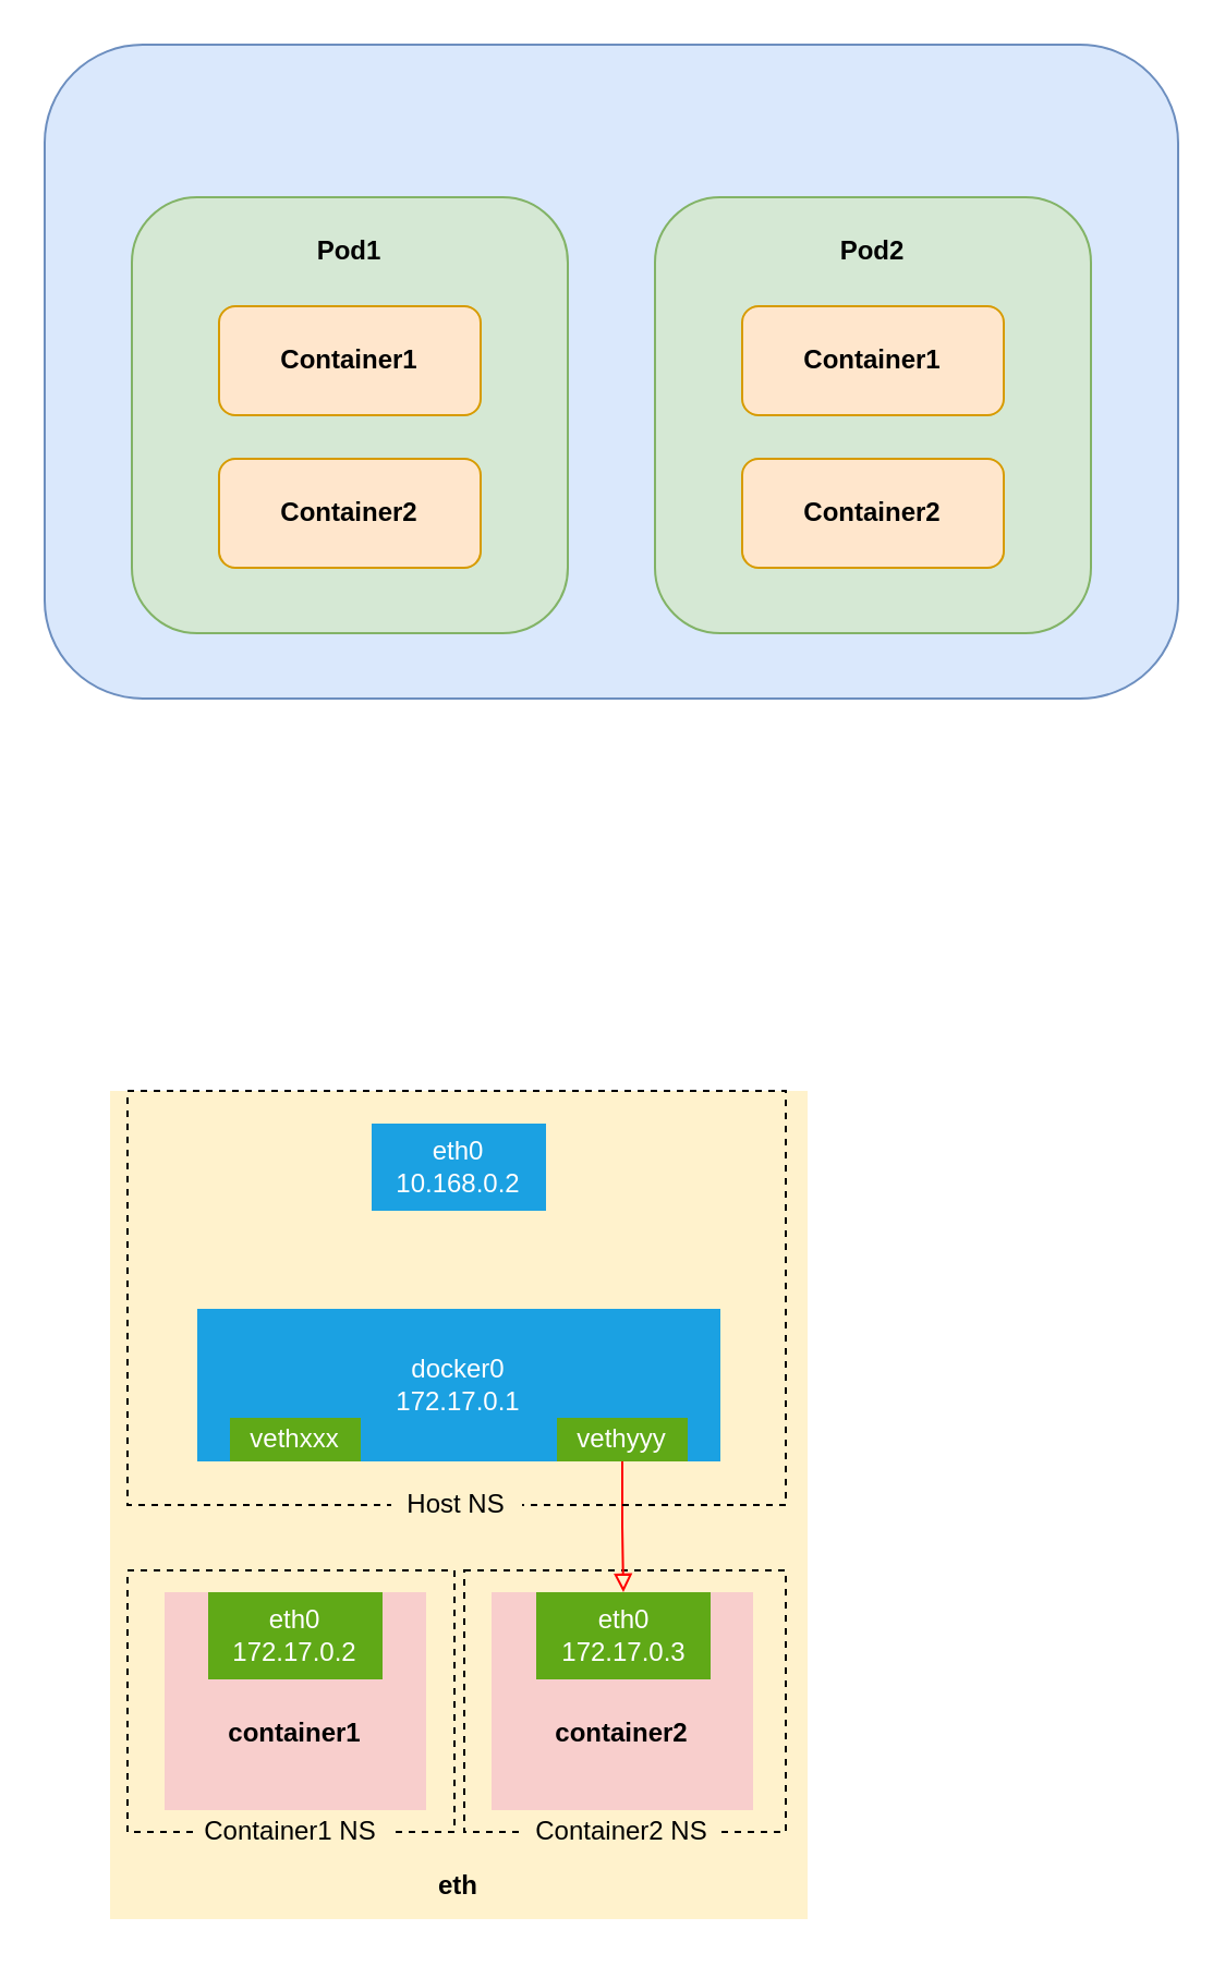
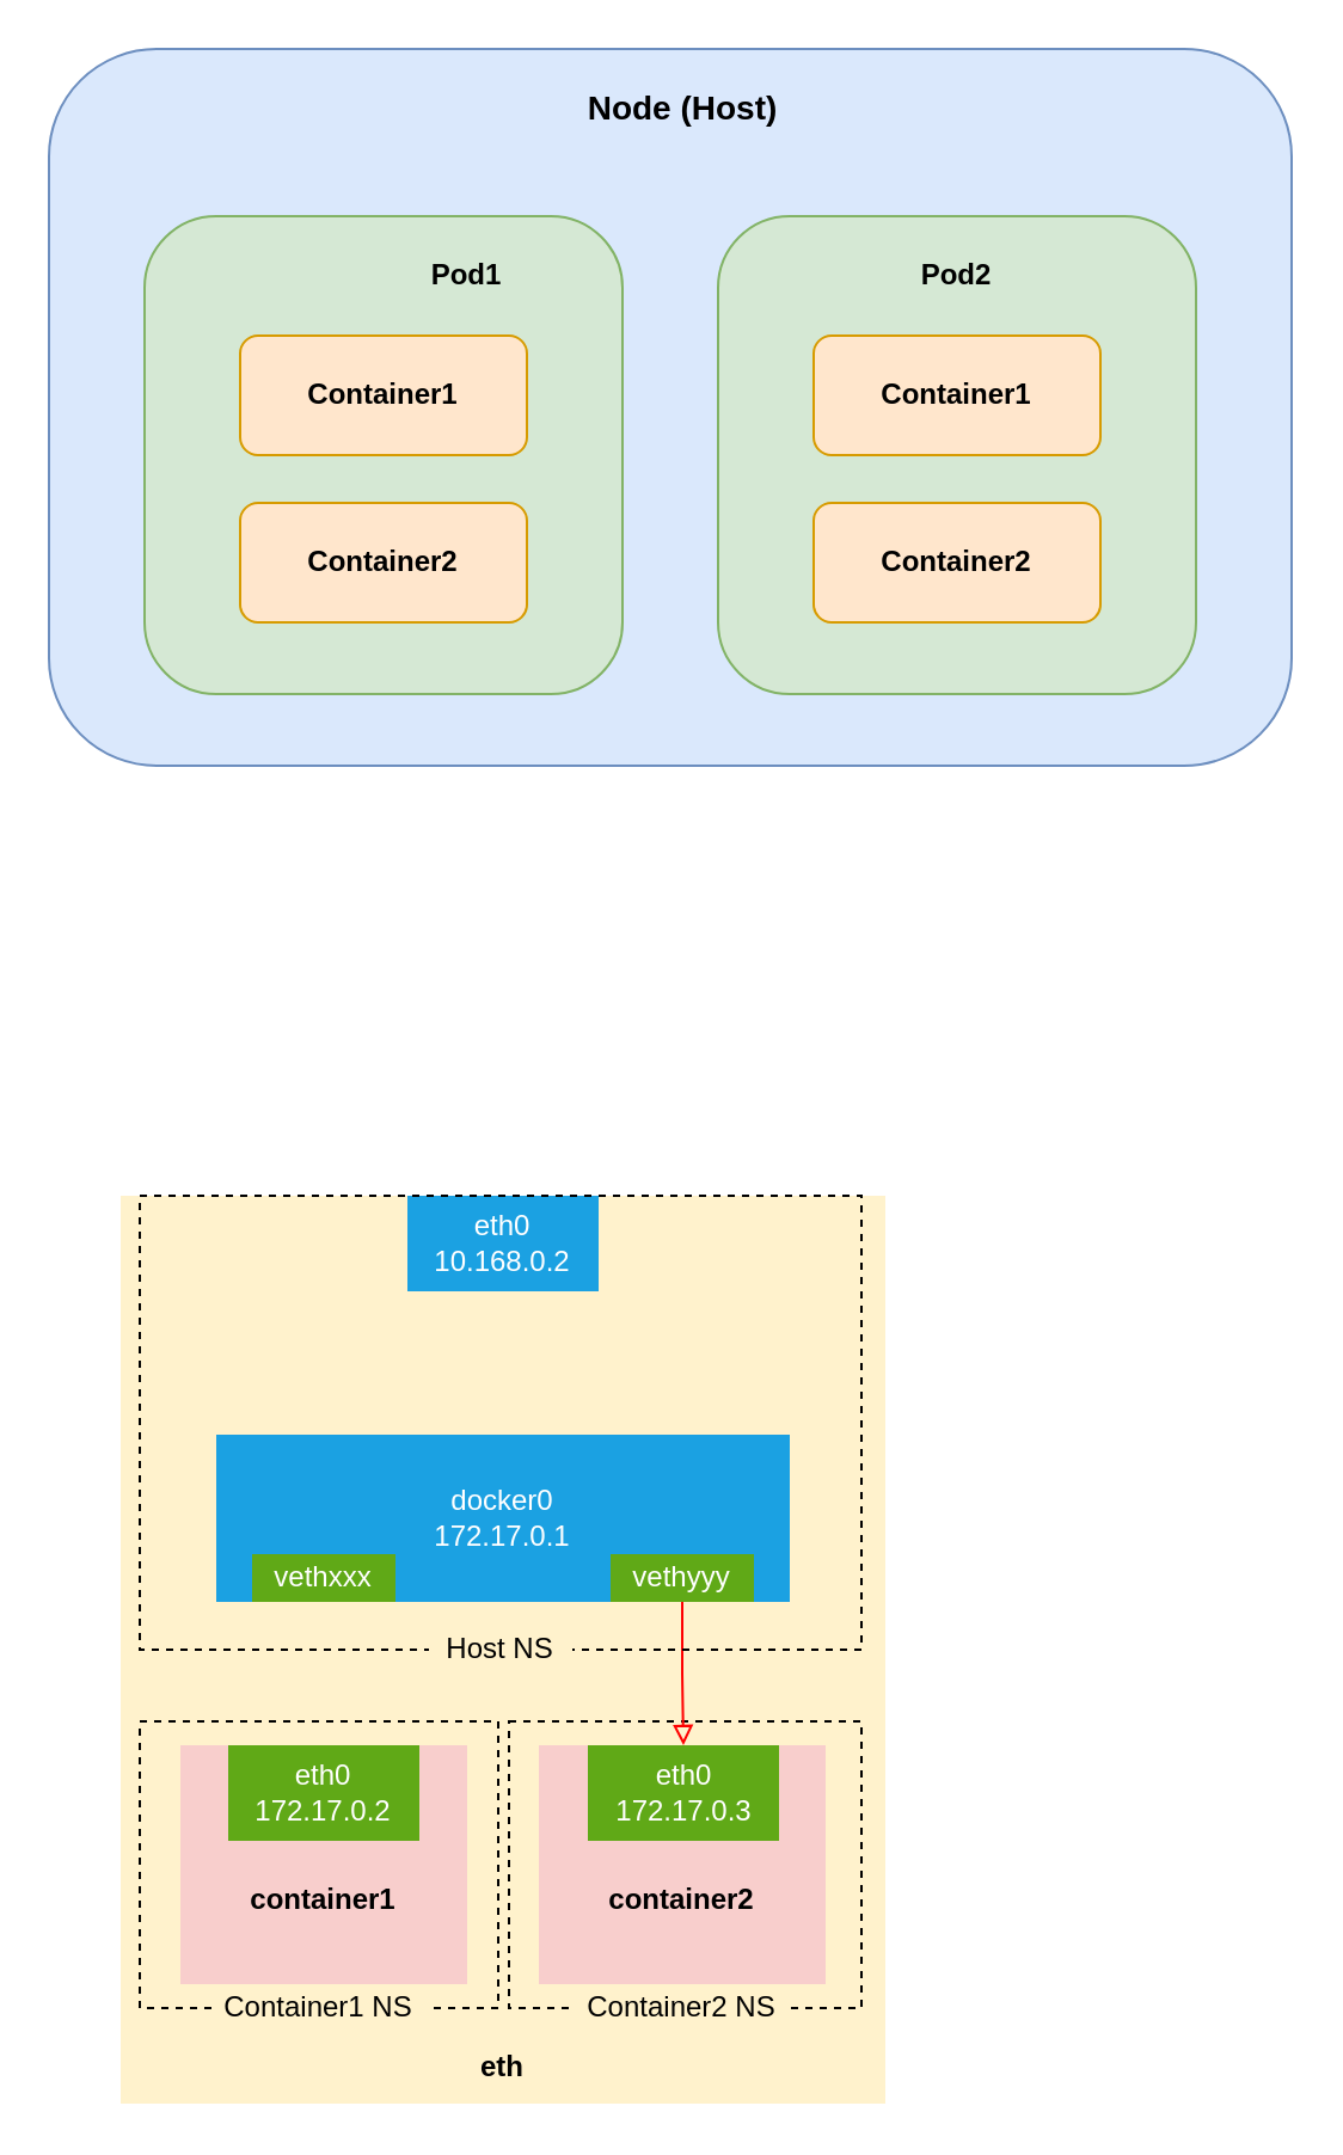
  <mxCell id="0" />
  <mxCell id="1" parent="0" />
  <mxCell id="2" value="" style="rounded=0;whiteSpace=wrap;html=1;fillColor=#fff2cc;strokeColor=none;" vertex="1" parent="1"><mxGeometry x="50" y="500" width="320" height="380" as="geometry" /></mxCell>
  <mxCell id="3" value="" style="rounded=0;whiteSpace=wrap;html=1;fillColor=none;dashed=1;" vertex="1" parent="1"><mxGeometry x="212.5" y="720" width="147.5" height="120" as="geometry" /></mxCell>
  <mxCell id="4" value="Container2 NS" style="text;html=1;strokeColor=none;fillColor=#fff2cc;align=center;verticalAlign=middle;whiteSpace=wrap;rounded=0;" vertex="1" parent="1"><mxGeometry x="240" y="831.5" width="90" height="17" as="geometry" /></mxCell>
  <mxCell id="5" value="" style="rounded=0;whiteSpace=wrap;html=1;fillColor=none;dashed=1;" vertex="1" parent="1"><mxGeometry x="58" y="720" width="150" height="120" as="geometry" /></mxCell>
  <mxCell id="6" value="Container1 NS" style="text;html=1;strokeColor=none;fillColor=#fff2cc;align=center;verticalAlign=middle;whiteSpace=wrap;rounded=0;glass=0;labelBackgroundColor=none;" vertex="1" parent="1"><mxGeometry x="88" y="833" width="90" height="14" as="geometry" /></mxCell>
  <mxCell id="7" value="" style="rounded=1;whiteSpace=wrap;html=1;fillColor=#dae8fc;strokeColor=#6c8ebf;" parent="1" vertex="1"><mxGeometry x="20" y="20" width="520" height="300" as="geometry" /></mxCell>
  <mxCell id="8" value="" style="rounded=1;whiteSpace=wrap;html=1;fillColor=#d5e8d4;strokeColor=#82b366;" parent="1" vertex="1"><mxGeometry x="60" y="90" width="200" height="200" as="geometry" /></mxCell>
  <mxCell id="9" value="Container1" style="rounded=1;whiteSpace=wrap;html=1;fillColor=#ffe6cc;strokeColor=#d79b00;fontStyle=1" parent="1" vertex="1"><mxGeometry x="100" y="140" width="120" height="50" as="geometry" /></mxCell>
  <mxCell id="10" value="Container2" style="rounded=1;whiteSpace=wrap;html=1;fillColor=#ffe6cc;strokeColor=#d79b00;fontStyle=1" parent="1" vertex="1"><mxGeometry x="100" y="210" width="120" height="50" as="geometry" /></mxCell>
- <mxCell id="11" value="Pod1" style="text;html=1;strokeColor=none;fillColor=none;align=center;verticalAlign=middle;whiteSpace=wrap;rounded=0;fontStyle=1" parent="1" vertex="1"><mxGeometry x="130" y="100" width="60" height="30" as="geometry" /></mxCell>
+ <mxCell id="11" value="Pod1" style="text;html=1;strokeColor=none;fillColor=none;align=center;verticalAlign=middle;whiteSpace=wrap;rounded=0;fontStyle=1" parent="1" vertex="1"><mxGeometry x="165" y="100" width="60" height="30" as="geometry" /></mxCell>
+ <mxCell id="12" value="Node (Host)" style="text;html=1;strokeColor=none;fillColor=none;align=center;verticalAlign=middle;whiteSpace=wrap;rounded=0;fontStyle=1;fontSize=14;" parent="1" vertex="1"><mxGeometry x="238" y="30" width="95" height="30" as="geometry" /></mxCell>
  <mxCell id="13" value="" style="rounded=1;whiteSpace=wrap;html=1;fillColor=#d5e8d4;strokeColor=#82b366;" parent="1" vertex="1"><mxGeometry x="300" y="90" width="200" height="200" as="geometry" /></mxCell>
  <mxCell id="14" value="Container1" style="rounded=1;whiteSpace=wrap;html=1;fillColor=#ffe6cc;strokeColor=#d79b00;fontStyle=1" parent="1" vertex="1"><mxGeometry x="340" y="140" width="120" height="50" as="geometry" /></mxCell>
  <mxCell id="15" value="Container2" style="rounded=1;whiteSpace=wrap;html=1;fillColor=#ffe6cc;strokeColor=#d79b00;fontStyle=1" parent="1" vertex="1"><mxGeometry x="340" y="210" width="120" height="50" as="geometry" /></mxCell>
  <mxCell id="16" value="Pod2" style="text;html=1;strokeColor=none;fillColor=none;align=center;verticalAlign=middle;whiteSpace=wrap;rounded=0;fontStyle=1" parent="1" vertex="1"><mxGeometry x="370" y="100" width="60" height="30" as="geometry" /></mxCell>
  <mxCell id="17" value="docker0&lt;br&gt;172.17.0.1" style="rounded=0;whiteSpace=wrap;html=1;fillColor=#1ba1e2;strokeColor=none;fontColor=#ffffff;" vertex="1" parent="1"><mxGeometry x="90" y="600" width="240" height="70" as="geometry" /></mxCell>
- <mxCell id="18" value="eth0&lt;br&gt;10.168.0.2" style="rounded=0;whiteSpace=wrap;html=1;fillColor=#1ba1e2;strokeColor=none;fontColor=#ffffff;" vertex="1" parent="1"><mxGeometry x="170" y="515" width="80" height="40" as="geometry" /></mxCell>
+ <mxCell id="18" value="eth0&lt;br&gt;10.168.0.2" style="rounded=0;whiteSpace=wrap;html=1;fillColor=#1ba1e2;strokeColor=none;fontColor=#ffffff;" vertex="1" parent="1"><mxGeometry x="170" y="500" width="80" height="40" as="geometry" /></mxCell>
  <mxCell id="19" value="" style="rounded=0;whiteSpace=wrap;html=1;fillColor=#f8cecc;strokeColor=none;" vertex="1" parent="1"><mxGeometry x="75" y="730" width="120" height="100" as="geometry" /></mxCell>
  <mxCell id="20" value="" style="rounded=0;whiteSpace=wrap;html=1;fillColor=#f8cecc;strokeColor=none;" vertex="1" parent="1"><mxGeometry x="225" y="730" width="120" height="100" as="geometry" /></mxCell>
  <mxCell id="21" value="&lt;b&gt;eth&lt;/b&gt;" style="text;html=1;strokeColor=none;fillColor=none;align=center;verticalAlign=middle;whiteSpace=wrap;rounded=0;" vertex="1" parent="1"><mxGeometry x="180" y="850" width="60" height="30" as="geometry" /></mxCell>
  <mxCell id="22" value="&lt;b&gt;container1&lt;/b&gt;" style="text;html=1;strokeColor=none;fillColor=none;align=center;verticalAlign=middle;whiteSpace=wrap;rounded=0;" vertex="1" parent="1"><mxGeometry x="105" y="780" width="60" height="30" as="geometry" /></mxCell>
  <mxCell id="23" value="&lt;b&gt;container2&lt;/b&gt;" style="text;html=1;strokeColor=none;fillColor=none;align=center;verticalAlign=middle;whiteSpace=wrap;rounded=0;" vertex="1" parent="1"><mxGeometry x="255" y="780" width="60" height="30" as="geometry" /></mxCell>
  <mxCell id="24" value="eth0&lt;br&gt;172.17.0.2" style="rounded=0;whiteSpace=wrap;html=1;fillColor=#60a917;strokeColor=none;fontColor=#ffffff;" vertex="1" parent="1"><mxGeometry x="95" y="730" width="80" height="40" as="geometry" /></mxCell>
  <mxCell id="25" value="eth0&lt;br style=&quot;border-color: var(--border-color);&quot;&gt;172.17.0.3" style="rounded=0;whiteSpace=wrap;html=1;fillColor=#60a917;strokeColor=none;fontColor=#ffffff;" vertex="1" parent="1"><mxGeometry x="245.5" y="730" width="80" height="40" as="geometry" /></mxCell>
  <mxCell id="26" value="vethxxx" style="rounded=0;whiteSpace=wrap;html=1;fillColor=#60a917;strokeColor=none;fontColor=#ffffff;" vertex="1" parent="1"><mxGeometry x="105" y="650" width="60" height="20" as="geometry" /></mxCell>
  <mxCell id="27" style="edgeStyle=orthogonalEdgeStyle;rounded=0;orthogonalLoop=1;jettySize=auto;html=1;exitX=0.5;exitY=1;exitDx=0;exitDy=0;endArrow=block;endFill=0;strokeColor=#FF0000;" edge="1" parent="1" source="28" target="25"><mxGeometry relative="1" as="geometry" /></mxCell>
  <mxCell id="28" value="vethyyy" style="rounded=0;whiteSpace=wrap;html=1;fillColor=#60a917;strokeColor=none;fontColor=#ffffff;" vertex="1" parent="1"><mxGeometry x="255" y="650" width="60" height="20" as="geometry" /></mxCell>
  <mxCell id="29" value="" style="rounded=0;whiteSpace=wrap;html=1;fillColor=none;dashed=1;" vertex="1" parent="1"><mxGeometry x="58" y="500" width="302" height="190" as="geometry" /></mxCell>
  <mxCell id="30" value="Host NS" style="text;html=1;strokeColor=none;fillColor=#fff2cc;align=center;verticalAlign=middle;whiteSpace=wrap;rounded=0;" vertex="1" parent="1"><mxGeometry x="179" y="675" width="60" height="30" as="geometry" /></mxCell>
